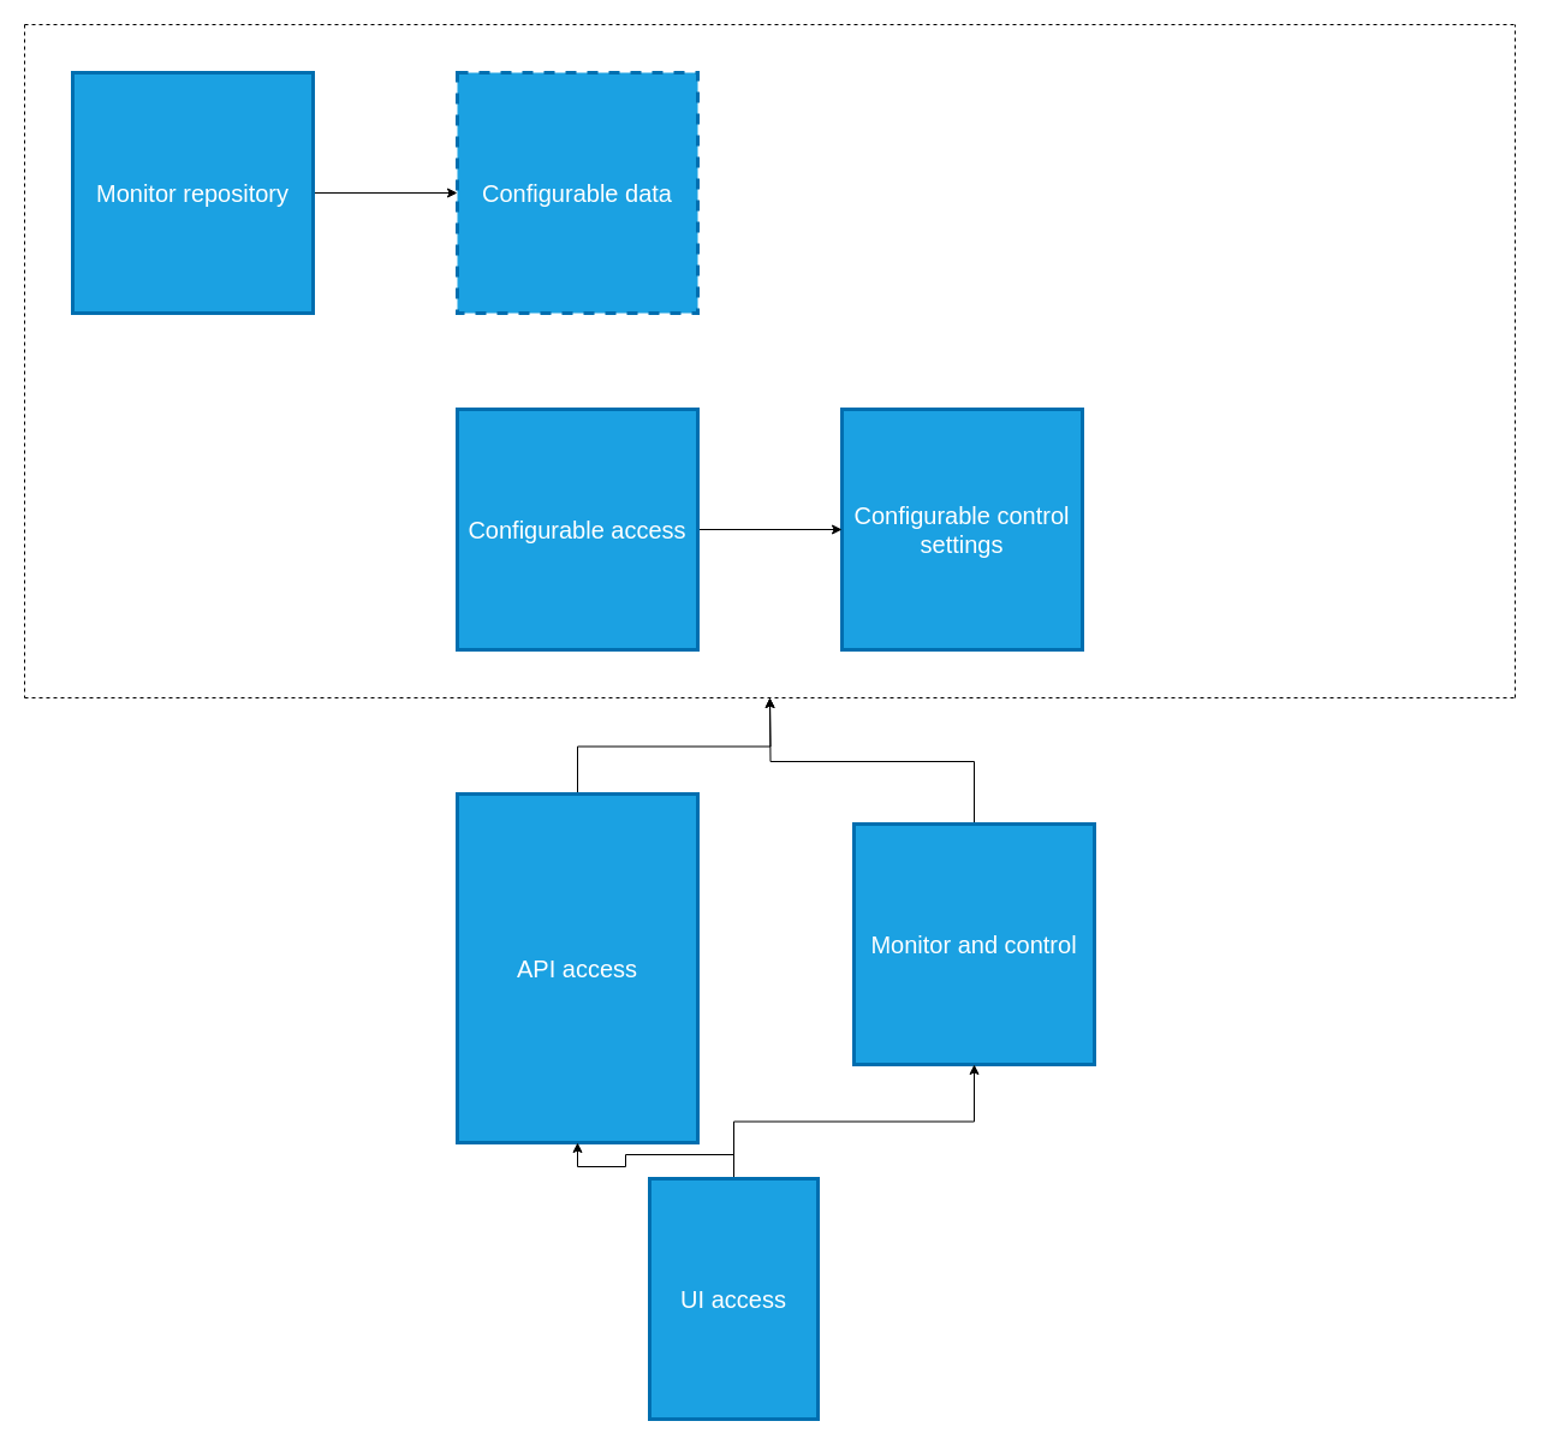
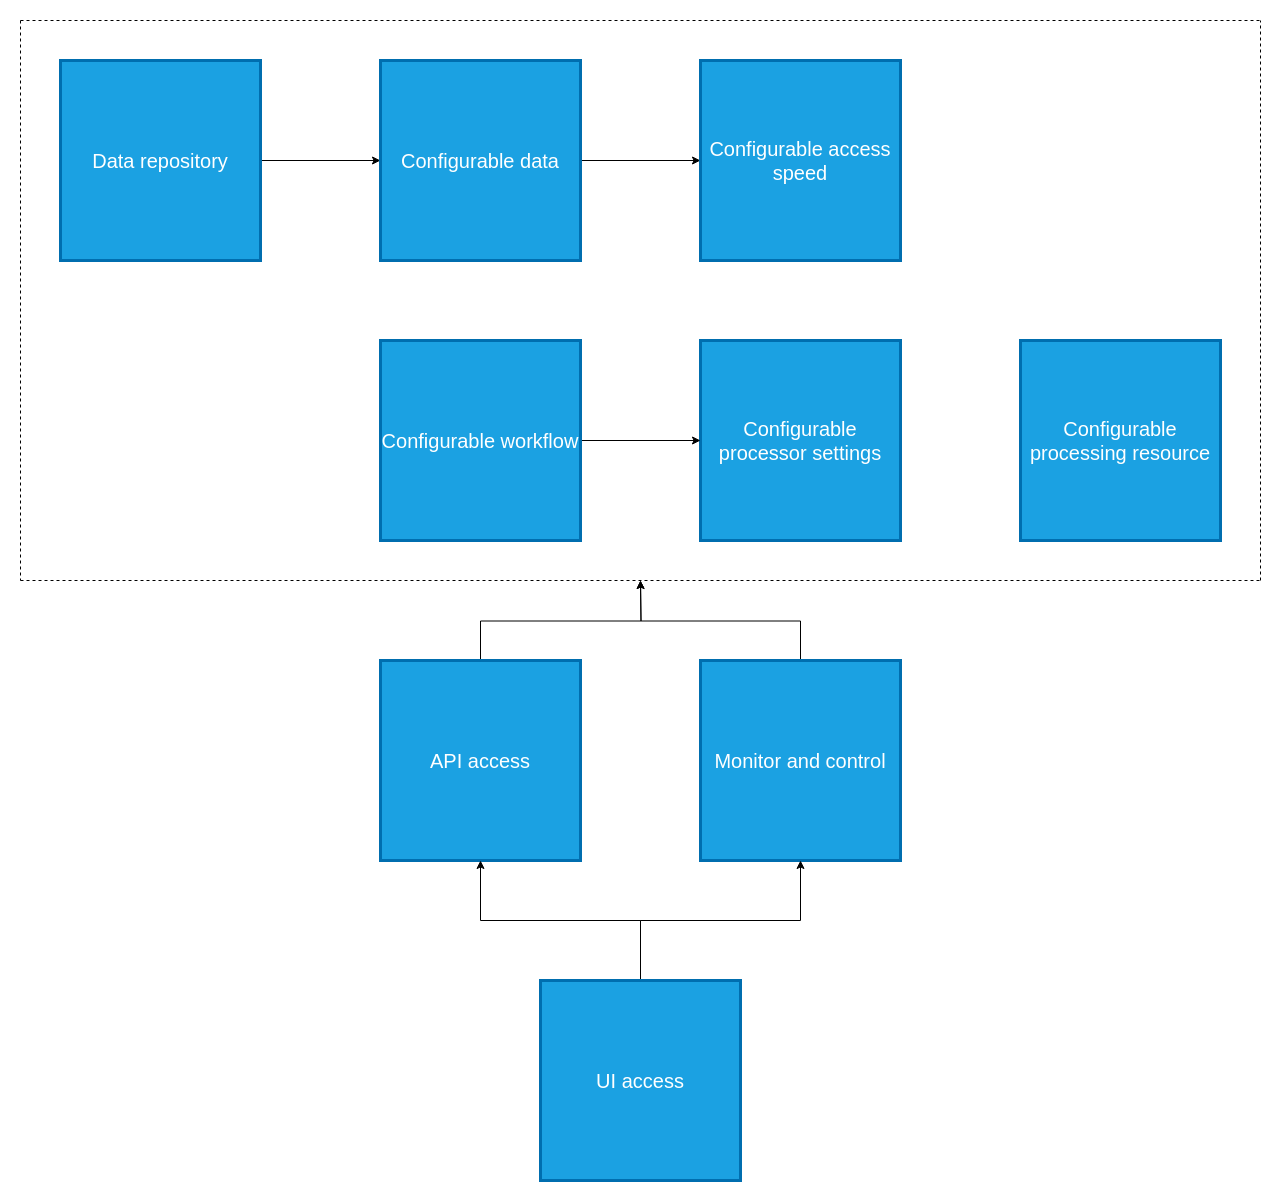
  <mxCell id="0" />
  <mxCell id="1" parent="0" />
  <mxCell id="2" style="edgeStyle=orthogonalEdgeStyle;rounded=0;orthogonalLoop=1;jettySize=auto;html=1;exitX=1;exitY=0.5;exitDx=0;exitDy=0;entryX=0;entryY=0.5;entryDx=0;entryDy=0;fontSize=20;" edge="1" parent="1" source="3" target="5"><mxGeometry relative="1" as="geometry" /></mxCell>
- <mxCell id="3" value="&lt;font style=&quot;font-size: 20px&quot;&gt;Monitor repository&lt;/font&gt;" style="whiteSpace=wrap;html=1;aspect=fixed;fillColor=#1ba1e2;strokeColor=#006EAF;fontColor=#ffffff;gradientColor=none;rounded=0;perimeterSpacing=0;strokeWidth=3;" vertex="1" parent="1"><mxGeometry x="60" y="60" width="200" height="200" as="geometry" /></mxCell>
- <mxCell id="5" value="&lt;font style=&quot;font-size: 20px&quot;&gt;Configurable data&lt;br&gt;&lt;/font&gt;" style="whiteSpace=wrap;html=1;aspect=fixed;fillColor=#1ba1e2;strokeColor=#006EAF;fontColor=#ffffff;gradientColor=none;rounded=0;perimeterSpacing=0;strokeWidth=3;dashed=1;" vertex="1" parent="1"><mxGeometry x="380" y="60" width="200" height="200" as="geometry" /></mxCell>
- <mxCell id="7" value="&lt;font style=&quot;font-size: 20px&quot;&gt;Configurable control settings&lt;br&gt;&lt;/font&gt;" style="whiteSpace=wrap;html=1;aspect=fixed;fillColor=#1ba1e2;strokeColor=#006EAF;fontColor=#ffffff;gradientColor=none;rounded=0;perimeterSpacing=0;strokeWidth=3;" vertex="1" parent="1"><mxGeometry x="700" y="340" width="200" height="200" as="geometry" /></mxCell>
+ <mxCell id="3" value="&lt;font style=&quot;font-size: 20px&quot;&gt;Data repository&lt;/font&gt;" style="whiteSpace=wrap;html=1;aspect=fixed;fillColor=#1ba1e2;strokeColor=#006EAF;fontColor=#ffffff;gradientColor=none;rounded=0;perimeterSpacing=0;strokeWidth=3;" vertex="1" parent="1"><mxGeometry x="60" y="60" width="200" height="200" as="geometry" /></mxCell>
+ <mxCell id="4" style="edgeStyle=orthogonalEdgeStyle;rounded=0;orthogonalLoop=1;jettySize=auto;html=1;exitX=1;exitY=0.5;exitDx=0;exitDy=0;entryX=0;entryY=0.5;entryDx=0;entryDy=0;fontSize=20;" edge="1" parent="1" source="5" target="6"><mxGeometry relative="1" as="geometry" /></mxCell>
+ <mxCell id="5" value="&lt;font style=&quot;font-size: 20px&quot;&gt;Configurable data&lt;br&gt;&lt;/font&gt;" style="whiteSpace=wrap;html=1;aspect=fixed;fillColor=#1ba1e2;strokeColor=#006EAF;fontColor=#ffffff;gradientColor=none;rounded=0;perimeterSpacing=0;strokeWidth=3;" vertex="1" parent="1"><mxGeometry x="380" y="60" width="200" height="200" as="geometry" /></mxCell>
+ <mxCell id="6" value="&lt;font style=&quot;font-size: 20px&quot;&gt;Configurable access speed&lt;br&gt;&lt;/font&gt;" style="whiteSpace=wrap;html=1;aspect=fixed;fillColor=#1ba1e2;strokeColor=#006EAF;fontColor=#ffffff;gradientColor=none;rounded=0;perimeterSpacing=0;strokeWidth=3;" vertex="1" parent="1"><mxGeometry x="700" y="60" width="200" height="200" as="geometry" /></mxCell>
+ <mxCell id="7" value="&lt;font style=&quot;font-size: 20px&quot;&gt;Configurable processor settings&lt;br&gt;&lt;/font&gt;" style="whiteSpace=wrap;html=1;aspect=fixed;fillColor=#1ba1e2;strokeColor=#006EAF;fontColor=#ffffff;gradientColor=none;rounded=0;perimeterSpacing=0;strokeWidth=3;" vertex="1" parent="1"><mxGeometry x="700" y="340" width="200" height="200" as="geometry" /></mxCell>
  <mxCell id="8" style="edgeStyle=orthogonalEdgeStyle;rounded=0;orthogonalLoop=1;jettySize=auto;html=1;exitX=0.5;exitY=0;exitDx=0;exitDy=0;fontSize=20;" edge="1" parent="1" source="9"><mxGeometry relative="1" as="geometry"><mxPoint x="640" y="580" as="targetPoint" /></mxGeometry></mxCell>
- <mxCell id="9" value="&lt;font style=&quot;font-size: 20px&quot;&gt;Monitor and control&lt;br&gt;&lt;/font&gt;" style="whiteSpace=wrap;html=1;aspect=fixed;fillColor=#1ba1e2;strokeColor=#006EAF;fontColor=#ffffff;gradientColor=none;rounded=0;perimeterSpacing=0;strokeWidth=3;" vertex="1" parent="1"><mxGeometry x="710" y="685" width="200" height="200" as="geometry" /></mxCell>
+ <mxCell id="9" value="&lt;font style=&quot;font-size: 20px&quot;&gt;Monitor and control&lt;br&gt;&lt;/font&gt;" style="whiteSpace=wrap;html=1;aspect=fixed;fillColor=#1ba1e2;strokeColor=#006EAF;fontColor=#ffffff;gradientColor=none;rounded=0;perimeterSpacing=0;strokeWidth=3;" vertex="1" parent="1"><mxGeometry x="700" y="660" width="200" height="200" as="geometry" /></mxCell>
  <mxCell id="10" style="edgeStyle=orthogonalEdgeStyle;rounded=0;orthogonalLoop=1;jettySize=auto;html=1;exitX=1;exitY=0.5;exitDx=0;exitDy=0;entryX=0;entryY=0.5;entryDx=0;entryDy=0;fontSize=20;" edge="1" parent="1" source="11" target="7"><mxGeometry relative="1" as="geometry" /></mxCell>
- <mxCell id="11" value="&lt;font style=&quot;font-size: 20px&quot;&gt;Configurable access&lt;br&gt;&lt;/font&gt;" style="whiteSpace=wrap;html=1;aspect=fixed;fillColor=#1ba1e2;strokeColor=#006EAF;fontColor=#ffffff;gradientColor=none;rounded=0;perimeterSpacing=0;strokeWidth=3;" vertex="1" parent="1"><mxGeometry x="380" y="340" width="200" height="200" as="geometry" /></mxCell>
+ <mxCell id="11" value="&lt;font style=&quot;font-size: 20px&quot;&gt;Configurable workflow&lt;br&gt;&lt;/font&gt;" style="whiteSpace=wrap;html=1;aspect=fixed;fillColor=#1ba1e2;strokeColor=#006EAF;fontColor=#ffffff;gradientColor=none;rounded=0;perimeterSpacing=0;strokeWidth=3;" vertex="1" parent="1"><mxGeometry x="380" y="340" width="200" height="200" as="geometry" /></mxCell>
  <mxCell id="12" style="edgeStyle=orthogonalEdgeStyle;rounded=0;orthogonalLoop=1;jettySize=auto;html=1;exitX=0.5;exitY=0;exitDx=0;exitDy=0;fontSize=20;" edge="1" parent="1" source="13"><mxGeometry relative="1" as="geometry"><mxPoint x="640" y="580" as="targetPoint" /></mxGeometry></mxCell>
- <mxCell id="13" value="&lt;font style=&quot;font-size: 20px&quot;&gt;API access&lt;br&gt;&lt;/font&gt;" style="whiteSpace=wrap;html=1;aspect=fixed;fillColor=#1ba1e2;strokeColor=#006EAF;fontColor=#ffffff;gradientColor=none;rounded=0;perimeterSpacing=0;strokeWidth=3;" vertex="1" parent="1"><mxGeometry x="380" y="660" width="200" height="290" as="geometry" /></mxCell>
+ <mxCell id="13" value="&lt;font style=&quot;font-size: 20px&quot;&gt;API access&lt;br&gt;&lt;/font&gt;" style="whiteSpace=wrap;html=1;aspect=fixed;fillColor=#1ba1e2;strokeColor=#006EAF;fontColor=#ffffff;gradientColor=none;rounded=0;perimeterSpacing=0;strokeWidth=3;" vertex="1" parent="1"><mxGeometry x="380" y="660" width="200" height="200" as="geometry" /></mxCell>
  <mxCell id="14" style="edgeStyle=orthogonalEdgeStyle;rounded=0;orthogonalLoop=1;jettySize=auto;html=1;exitX=0.5;exitY=0;exitDx=0;exitDy=0;entryX=0.5;entryY=1;entryDx=0;entryDy=0;fontSize=20;" edge="1" parent="1" source="16" target="13"><mxGeometry relative="1" as="geometry" /></mxCell>
  <mxCell id="15" style="edgeStyle=orthogonalEdgeStyle;rounded=0;orthogonalLoop=1;jettySize=auto;html=1;exitX=0.5;exitY=0;exitDx=0;exitDy=0;fontSize=20;" edge="1" parent="1" source="16" target="9"><mxGeometry relative="1" as="geometry" /></mxCell>
- <mxCell id="16" value="&lt;font style=&quot;font-size: 20px&quot;&gt;UI access&lt;br&gt;&lt;/font&gt;" style="whiteSpace=wrap;html=1;aspect=fixed;fillColor=#1ba1e2;strokeColor=#006EAF;fontColor=#ffffff;gradientColor=none;rounded=0;perimeterSpacing=0;strokeWidth=3;" vertex="1" parent="1"><mxGeometry x="540" y="980" width="140" height="200" as="geometry" /></mxCell>
+ <mxCell id="16" value="&lt;font style=&quot;font-size: 20px&quot;&gt;UI access&lt;br&gt;&lt;/font&gt;" style="whiteSpace=wrap;html=1;aspect=fixed;fillColor=#1ba1e2;strokeColor=#006EAF;fontColor=#ffffff;gradientColor=none;rounded=0;perimeterSpacing=0;strokeWidth=3;" vertex="1" parent="1"><mxGeometry x="540" y="980" width="200" height="200" as="geometry" /></mxCell>
+ <mxCell id="17" value="&lt;font style=&quot;font-size: 20px&quot;&gt;Configurable processing resource&lt;br&gt;&lt;/font&gt;" style="whiteSpace=wrap;html=1;aspect=fixed;fillColor=#1ba1e2;strokeColor=#006EAF;fontColor=#ffffff;gradientColor=none;rounded=0;perimeterSpacing=0;strokeWidth=3;" vertex="1" parent="1"><mxGeometry x="1020" y="340" width="200" height="200" as="geometry" /></mxCell>
  <mxCell id="18" value="" style="endArrow=none;dashed=1;html=1;rounded=0;fontSize=20;" edge="1" parent="1"><mxGeometry width="50" height="50" relative="1" as="geometry"><mxPoint x="20" y="20" as="sourcePoint" /><mxPoint x="1260" y="20" as="targetPoint" /></mxGeometry></mxCell>
  <mxCell id="19" value="" style="endArrow=none;dashed=1;html=1;rounded=0;fontSize=20;" edge="1" parent="1"><mxGeometry width="50" height="50" relative="1" as="geometry"><mxPoint x="20" y="580" as="sourcePoint" /><mxPoint x="1260" y="580" as="targetPoint" /></mxGeometry></mxCell>
  <mxCell id="20" value="" style="endArrow=none;dashed=1;html=1;rounded=0;fontSize=20;" edge="1" parent="1"><mxGeometry width="50" height="50" relative="1" as="geometry"><mxPoint x="1260" y="580" as="sourcePoint" /><mxPoint x="1260" y="20" as="targetPoint" /></mxGeometry></mxCell>
  <mxCell id="21" value="" style="endArrow=none;dashed=1;html=1;rounded=0;fontSize=20;" edge="1" parent="1"><mxGeometry width="50" height="50" relative="1" as="geometry"><mxPoint x="20" y="20" as="sourcePoint" /><mxPoint x="20" y="580" as="targetPoint" /></mxGeometry></mxCell>
